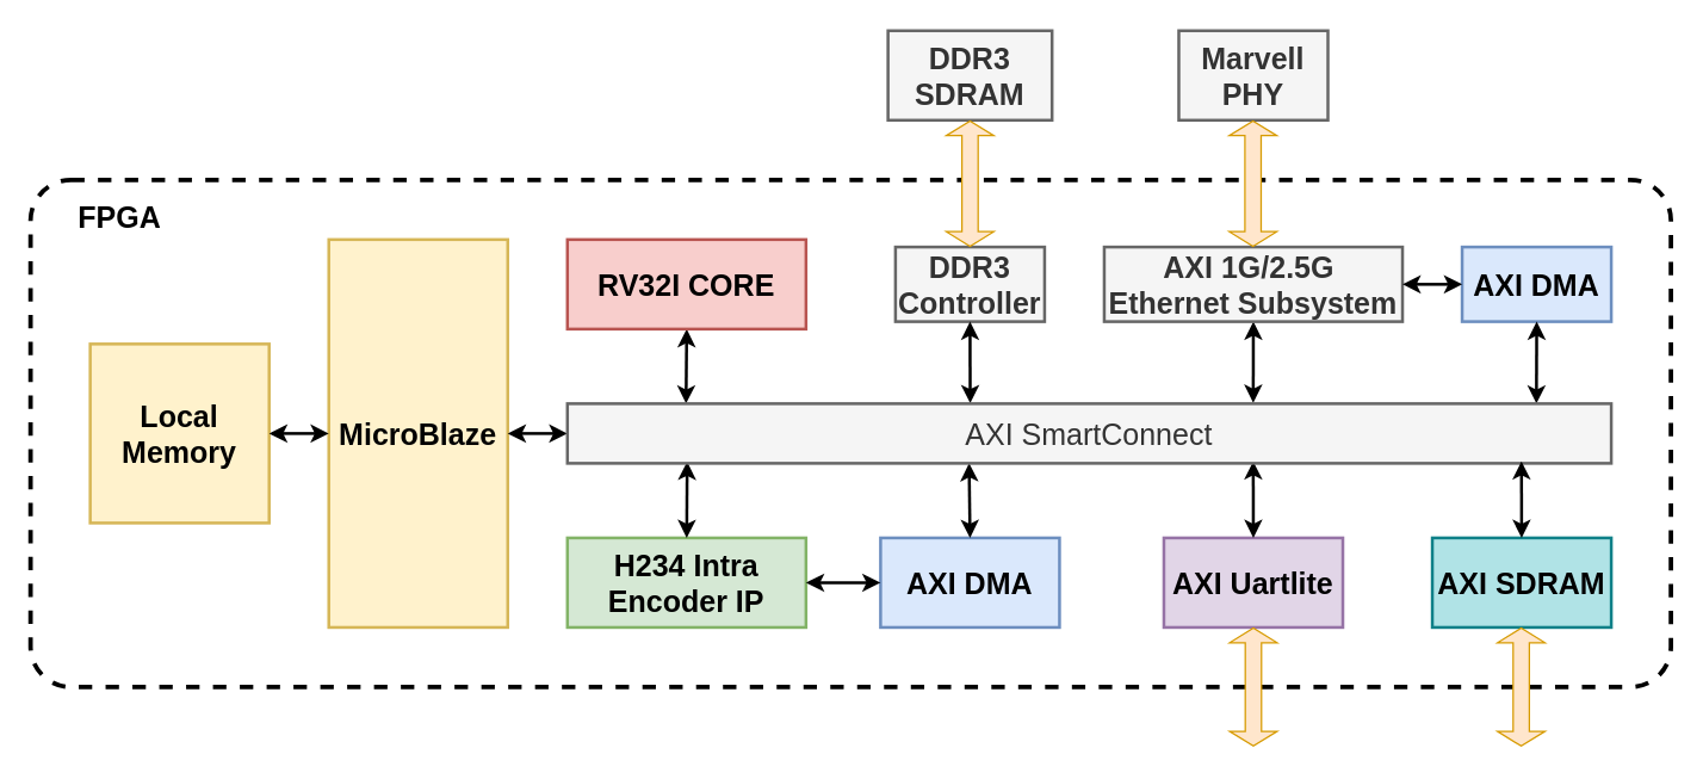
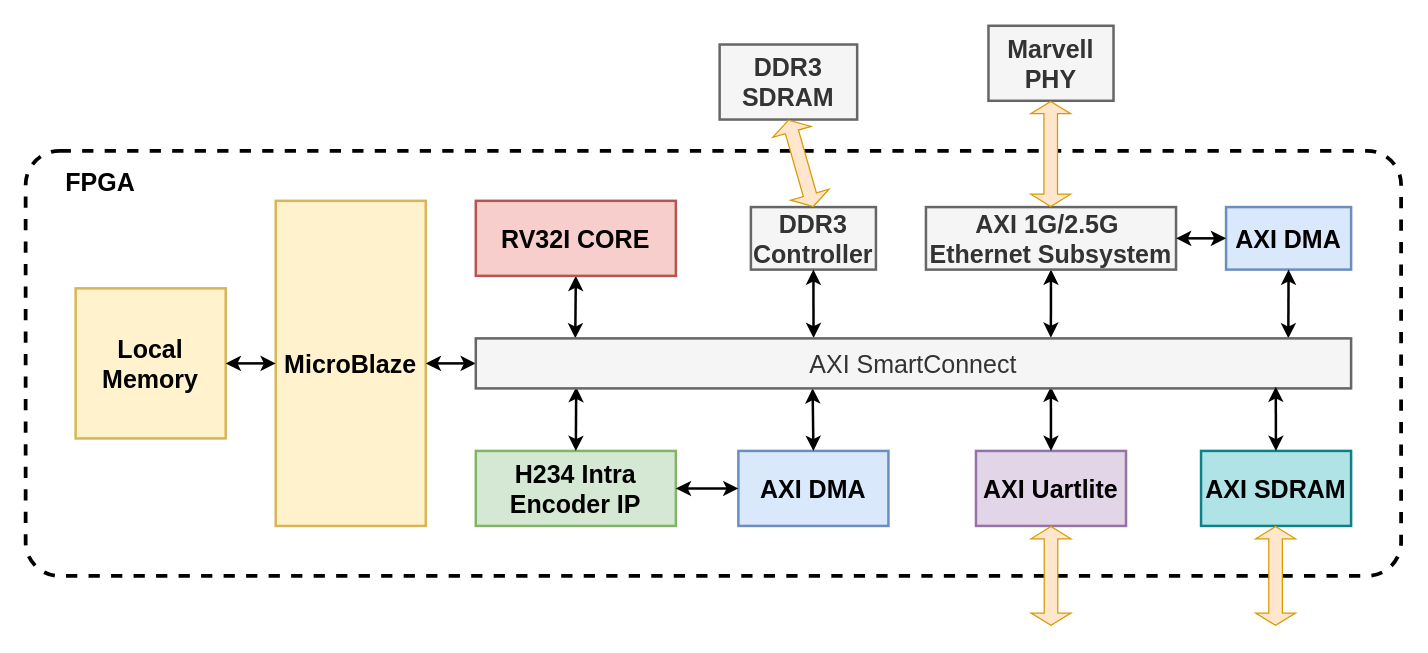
  <mxCell id="0" />
  <mxCell id="1" parent="0" />
  <mxCell id="2" value="" style="rounded=1;whiteSpace=wrap;html=1;dashed=1;strokeWidth=3;arcSize=8;" vertex="1" parent="1"><mxGeometry x="20" y="120" width="1100" height="340" as="geometry" /></mxCell>
  <mxCell id="3" value="H234 Intra&lt;div style=&quot;font-size: 20px;&quot;&gt;Encoder IP&lt;/div&gt;" style="rounded=0;whiteSpace=wrap;html=1;fontStyle=1;fillColor=#d5e8d4;strokeColor=#82b366;strokeWidth=2;fontSize=20;" vertex="1" parent="1"><mxGeometry x="380" y="360" width="160" height="60" as="geometry" /></mxCell>
  <mxCell id="4" value="AXI Uartlite" style="rounded=0;whiteSpace=wrap;html=1;fontStyle=1;fillColor=#e1d5e7;strokeColor=#9673a6;strokeWidth=2;fontSize=20;" vertex="1" parent="1"><mxGeometry x="780" y="360" width="120" height="60" as="geometry" /></mxCell>
  <mxCell id="5" value="DDR3&lt;div style=&quot;font-size: 20px;&quot;&gt;Controller&lt;/div&gt;" style="rounded=0;whiteSpace=wrap;html=1;fontStyle=1;strokeWidth=2;fontSize=20;fillColor=#f5f5f5;fontColor=#333333;strokeColor=#666666;" vertex="1" parent="1"><mxGeometry x="600" y="165" width="100" height="50" as="geometry" /></mxCell>
  <mxCell id="6" value="" style="endArrow=classic;startArrow=classic;html=1;rounded=0;exitX=0.5;exitY=0;exitDx=0;exitDy=0;entryX=0.63;entryY=0.965;entryDx=0;entryDy=0;fontStyle=1;entryPerimeter=0;strokeWidth=2;fontSize=20;" edge="1" parent="1" source="4"><mxGeometry width="50" height="50" relative="1" as="geometry"><mxPoint x="570" y="380" as="sourcePoint" /><mxPoint x="839.9" y="308.6" as="targetPoint" /></mxGeometry></mxCell>
  <mxCell id="7" value="" style="endArrow=classic;startArrow=classic;html=1;rounded=0;exitX=0.37;exitY=-0.008;exitDx=0;exitDy=0;entryX=0.5;entryY=1;entryDx=0;entryDy=0;fontStyle=1;exitPerimeter=0;strokeWidth=2;fontSize=20;" edge="1" parent="1" target="5"><mxGeometry width="50" height="50" relative="1" as="geometry"><mxPoint x="650.1" y="269.68" as="sourcePoint" /><mxPoint x="640" y="180" as="targetPoint" /></mxGeometry></mxCell>
  <mxCell id="8" value="" style="endArrow=classic;startArrow=classic;html=1;rounded=0;exitX=0.109;exitY=-0.001;exitDx=0;exitDy=0;entryX=0.5;entryY=1;entryDx=0;entryDy=0;fontStyle=1;strokeWidth=2;fontSize=20;exitPerimeter=0;" edge="1" parent="1" target="25"><mxGeometry width="50" height="50" relative="1" as="geometry"><mxPoint x="459.57" y="269.96" as="sourcePoint" /><mxPoint x="479.76" y="240" as="targetPoint" /></mxGeometry></mxCell>
  <mxCell id="9" value="" style="endArrow=classic;startArrow=classic;html=1;rounded=0;exitX=0.5;exitY=0;exitDx=0;exitDy=0;entryX=0.11;entryY=0.972;entryDx=0;entryDy=0;fontStyle=1;strokeWidth=2;fontSize=20;entryPerimeter=0;" edge="1" parent="1" source="3"><mxGeometry width="50" height="50" relative="1" as="geometry"><mxPoint x="460" y="290" as="sourcePoint" /><mxPoint x="460.3" y="308.88" as="targetPoint" /></mxGeometry></mxCell>
- <mxCell id="10" value="DDR3 SDRAM" style="rounded=0;whiteSpace=wrap;html=1;fontStyle=1;strokeWidth=2;fontSize=20;fillColor=#f5f5f5;fontColor=#333333;strokeColor=#666666;" vertex="1" parent="1"><mxGeometry x="595" y="20" width="110" height="60" as="geometry" /></mxCell>
+ <mxCell id="10" value="DDR3 SDRAM" style="rounded=0;whiteSpace=wrap;html=1;fontStyle=1;strokeWidth=2;fontSize=20;fillColor=#f5f5f5;fontColor=#333333;strokeColor=#666666;" vertex="1" parent="1"><mxGeometry x="575" y="35" width="110" height="60" as="geometry" /></mxCell>
  <mxCell id="11" value="" style="endArrow=classic;startArrow=classic;html=1;rounded=0;entryX=0.5;entryY=1;entryDx=0;entryDy=0;fontStyle=1;strokeWidth=2;fontSize=20;exitX=0.63;exitY=-0.014;exitDx=0;exitDy=0;exitPerimeter=0;" edge="1" parent="1" target="12"><mxGeometry width="50" height="50" relative="1" as="geometry"><mxPoint x="839.9" y="269.44" as="sourcePoint" /><mxPoint x="839.76" y="240" as="targetPoint" /></mxGeometry></mxCell>
  <mxCell id="12" value="AXI 1G/2.5G&amp;nbsp;&lt;div style=&quot;font-size: 20px;&quot;&gt;Ethernet Subsystem&lt;/div&gt;" style="rounded=0;whiteSpace=wrap;html=1;fontStyle=1;strokeWidth=2;fontSize=20;fillColor=#f5f5f5;fontColor=#333333;strokeColor=#666666;" vertex="1" parent="1"><mxGeometry x="740" y="165" width="200" height="50" as="geometry" /></mxCell>
  <mxCell id="13" value="Marvell&lt;div style=&quot;font-size: 20px;&quot;&gt;PHY&lt;/div&gt;" style="rounded=0;whiteSpace=wrap;html=1;fontStyle=1;strokeWidth=2;fontSize=20;fillColor=#f5f5f5;fontColor=#333333;strokeColor=#666666;" vertex="1" parent="1"><mxGeometry x="790" y="20" width="100" height="60" as="geometry" /></mxCell>
  <mxCell id="14" value="AXI DMA" style="rounded=0;whiteSpace=wrap;html=1;fontStyle=1;strokeWidth=2;fontSize=20;fillColor=#dae8fc;strokeColor=#6c8ebf;" vertex="1" parent="1"><mxGeometry x="590" y="360" width="120" height="60" as="geometry" /></mxCell>
  <mxCell id="15" value="" style="endArrow=classic;startArrow=classic;html=1;rounded=0;exitX=0.5;exitY=0;exitDx=0;exitDy=0;entryX=0.369;entryY=0.997;entryDx=0;entryDy=0;fontStyle=1;entryPerimeter=0;strokeWidth=2;fontSize=20;" edge="1" parent="1" source="14"><mxGeometry width="50" height="50" relative="1" as="geometry"><mxPoint x="649.77" y="340" as="sourcePoint" /><mxPoint x="649.37" y="309.88" as="targetPoint" /></mxGeometry></mxCell>
  <mxCell id="16" value="" style="endArrow=classic;startArrow=classic;html=1;rounded=0;exitX=0;exitY=0.5;exitDx=0;exitDy=0;entryX=1;entryY=0.5;entryDx=0;entryDy=0;fontStyle=1;strokeWidth=2;fontSize=20;" edge="1" parent="1" source="14" target="3"><mxGeometry width="50" height="50" relative="1" as="geometry"><mxPoint x="660" y="350" as="sourcePoint" /><mxPoint x="659.77" y="310" as="targetPoint" /></mxGeometry></mxCell>
  <mxCell id="17" value="AXI DMA" style="rounded=0;whiteSpace=wrap;html=1;fontStyle=1;fillColor=#dae8fc;strokeColor=#6c8ebf;strokeWidth=2;fontSize=20;" vertex="1" parent="1"><mxGeometry x="980" y="165" width="100" height="50" as="geometry" /></mxCell>
  <mxCell id="18" value="" style="endArrow=classic;startArrow=classic;html=1;rounded=0;entryX=0.5;entryY=1;entryDx=0;entryDy=0;fontStyle=1;strokeWidth=2;fontSize=20;exitX=0.918;exitY=0.441;exitDx=0;exitDy=0;exitPerimeter=0;" edge="1" parent="1" source="2" target="17"><mxGeometry width="50" height="50" relative="1" as="geometry"><mxPoint x="1020.21" y="270.48" as="sourcePoint" /><mxPoint x="1019.76" y="240" as="targetPoint" /></mxGeometry></mxCell>
  <mxCell id="19" value="" style="endArrow=classic;startArrow=classic;html=1;rounded=0;entryX=1;entryY=0.5;entryDx=0;entryDy=0;fontStyle=1;exitX=0;exitY=0.5;exitDx=0;exitDy=0;strokeWidth=2;fontSize=20;" edge="1" parent="1" source="17" target="12"><mxGeometry width="50" height="50" relative="1" as="geometry"><mxPoint x="1029.76" y="290" as="sourcePoint" /><mxPoint x="1029.76" y="250" as="targetPoint" /></mxGeometry></mxCell>
  <mxCell id="20" value="MicroBlaze" style="rounded=0;whiteSpace=wrap;html=1;fontStyle=1;strokeWidth=2;fontSize=20;fillColor=#fff2cc;strokeColor=#d6b656;" vertex="1" parent="1"><mxGeometry x="220" y="160" width="120" height="260" as="geometry" /></mxCell>
  <mxCell id="21" value="" style="endArrow=classic;startArrow=classic;html=1;rounded=0;exitX=1;exitY=0.5;exitDx=0;exitDy=0;entryX=0;entryY=0.5;entryDx=0;entryDy=0;fontStyle=1;strokeWidth=2;fontSize=20;" edge="1" parent="1" source="20"><mxGeometry width="50" height="50" relative="1" as="geometry"><mxPoint x="400" y="290" as="sourcePoint" /><mxPoint x="380" y="290" as="targetPoint" /></mxGeometry></mxCell>
  <mxCell id="22" value="Local&lt;div style=&quot;font-size: 20px;&quot;&gt;Memory&lt;/div&gt;" style="rounded=0;whiteSpace=wrap;html=1;fontStyle=1;strokeWidth=2;fontSize=20;fillColor=#fff2cc;strokeColor=#d6b656;" vertex="1" parent="1"><mxGeometry x="60" y="230" width="120" height="120" as="geometry" /></mxCell>
  <mxCell id="23" value="" style="endArrow=classic;startArrow=classic;html=1;rounded=0;exitX=1;exitY=0.5;exitDx=0;exitDy=0;entryX=0;entryY=0.5;entryDx=0;entryDy=0;fontStyle=1;strokeWidth=2;fontSize=20;" edge="1" parent="1" source="22" target="20"><mxGeometry width="50" height="50" relative="1" as="geometry"><mxPoint x="260" y="310" as="sourcePoint" /><mxPoint x="310" y="260" as="targetPoint" /></mxGeometry></mxCell>
  <mxCell id="24" value="" style="group" vertex="1" connectable="0" parent="1"><mxGeometry x="380" y="160" width="160" height="60" as="geometry" /></mxCell>
  <mxCell id="25" value="RV32I CORE" style="rounded=0;whiteSpace=wrap;html=1;fontStyle=1;fillColor=#f8cecc;strokeColor=#b85450;strokeWidth=2;fontSize=20;" vertex="1" parent="24"><mxGeometry width="160" height="60" as="geometry" /></mxCell>
  <mxCell id="26" value="" style="shape=flexArrow;endArrow=classic;startArrow=classic;html=1;rounded=0;entryX=0.5;entryY=1;entryDx=0;entryDy=0;width=10.857;endSize=2.926;startSize=2.926;fillColor=#ffe6cc;strokeColor=#d79b00;" edge="1" parent="1" target="4"><mxGeometry width="100" height="100" relative="1" as="geometry"><mxPoint x="840" y="500" as="sourcePoint" /><mxPoint x="710" y="380" as="targetPoint" /></mxGeometry></mxCell>
  <mxCell id="27" value="" style="shape=flexArrow;endArrow=classic;startArrow=classic;html=1;rounded=0;entryX=0.5;entryY=1;entryDx=0;entryDy=0;width=10.857;endSize=2.926;startSize=2.926;exitX=0.5;exitY=0;exitDx=0;exitDy=0;fillColor=#ffe6cc;strokeColor=#d79b00;" edge="1" parent="1" source="5" target="10"><mxGeometry width="100" height="100" relative="1" as="geometry"><mxPoint x="670" y="165" as="sourcePoint" /><mxPoint x="670" y="85" as="targetPoint" /></mxGeometry></mxCell>
  <mxCell id="28" value="" style="shape=flexArrow;endArrow=classic;startArrow=classic;html=1;rounded=0;entryX=0.5;entryY=1;entryDx=0;entryDy=0;width=10.857;endSize=2.926;startSize=2.926;exitX=0.5;exitY=0;exitDx=0;exitDy=0;fillColor=#ffe6cc;strokeColor=#d79b00;" edge="1" parent="1"><mxGeometry width="100" height="100" relative="1" as="geometry"><mxPoint x="839.76" y="165" as="sourcePoint" /><mxPoint x="839.76" y="80" as="targetPoint" /></mxGeometry></mxCell>
  <mxCell id="29" value="&lt;span style=&quot;font-weight: normal;&quot;&gt;AXI SmartConnect&lt;/span&gt;" style="rounded=0;whiteSpace=wrap;html=1;fontStyle=1;strokeWidth=2;fontSize=20;fillColor=#f5f5f5;fontColor=#333333;strokeColor=#666666;" vertex="1" parent="1"><mxGeometry x="380" y="270" width="700" height="40" as="geometry" /></mxCell>
  <mxCell id="30" value="AXI SDRAM" style="rounded=0;whiteSpace=wrap;html=1;fontStyle=1;fillColor=#b0e3e6;strokeColor=#0e8088;strokeWidth=2;fontSize=20;" vertex="1" parent="1"><mxGeometry x="960" y="360" width="120" height="60" as="geometry" /></mxCell>
  <mxCell id="31" value="" style="endArrow=classic;startArrow=classic;html=1;rounded=0;exitX=0.5;exitY=0;exitDx=0;exitDy=0;entryX=0.63;entryY=0.965;entryDx=0;entryDy=0;fontStyle=1;entryPerimeter=0;strokeWidth=2;fontSize=20;" edge="1" parent="1"><mxGeometry width="50" height="50" relative="1" as="geometry"><mxPoint x="1019.88" y="360" as="sourcePoint" /><mxPoint x="1019.78" y="308.6" as="targetPoint" /></mxGeometry></mxCell>
  <mxCell id="32" value="" style="shape=flexArrow;endArrow=classic;startArrow=classic;html=1;rounded=0;entryX=0.5;entryY=1;entryDx=0;entryDy=0;width=10.857;endSize=2.926;startSize=2.926;fillColor=#ffe6cc;strokeColor=#d79b00;" edge="1" parent="1"><mxGeometry width="100" height="100" relative="1" as="geometry"><mxPoint x="1019.62" y="500" as="sourcePoint" /><mxPoint x="1019.62" y="420" as="targetPoint" /></mxGeometry></mxCell>
  <mxCell id="33" value="&lt;b&gt;&lt;font style=&quot;font-size: 20px;&quot;&gt;FPGA&lt;/font&gt;&lt;/b&gt;" style="text;html=1;align=center;verticalAlign=middle;whiteSpace=wrap;rounded=0;" vertex="1" parent="1"><mxGeometry x="20" y="120" width="120" height="50" as="geometry" /></mxCell>
